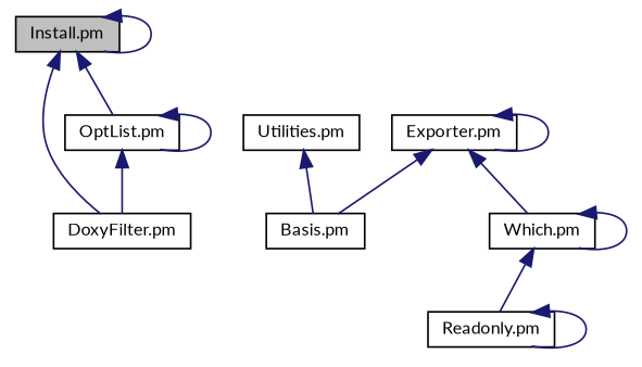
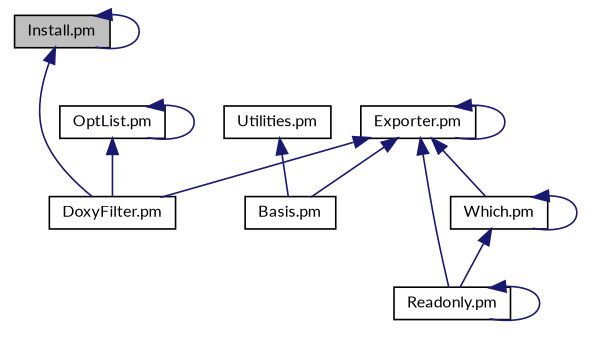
  digraph {
    fontname=Lato
    node [color=black fillcolor=white fontname=Lato fontsize=10 shape=record style=filled]
    edge [color=midnightblue dir=back fontname=Lato fontsize=10 labelfontname=Helvetica labelfontsize=10 style=solid]
    n1 [fillcolor=grey75 fontcolor=black height=0.2 label="Install.pm" width=0.4]
    n2 [height=0.2 label="OptList.pm" width=0.4]
    n3 [height=0.2 label="DoxyFilter.pm" width=0.4]
    n4 [height=0.2 label="Exporter.pm" width=0.4]
    n5 [height=0.2 label="Basis.pm" width=0.4]
    n6 [height=0.2 label="Which.pm" width=0.4]
    n7 [height=0.2 label="Readonly.pm" width=0.4]
    n8 [height=0.2 label="Utilities.pm" width=0.4]
    n1 -> n1
-   n1 -> n2
    n1 -> n3
    n2 -> n2
    n2 -> n3
+   n4 -> n3
    n4 -> n4
    n4 -> n5
    n4 -> n6
+   n4 -> n7
    n6 -> n6
    n6 -> n7
    n7 -> n7
    n8 -> n5
  }
